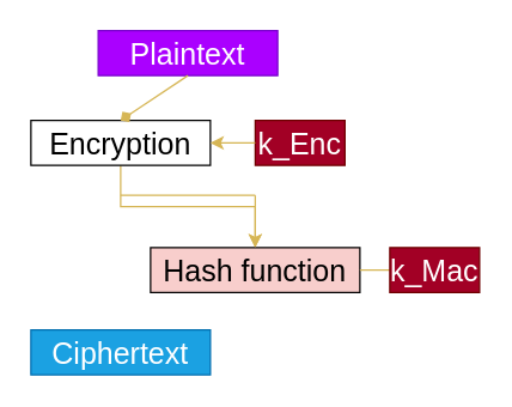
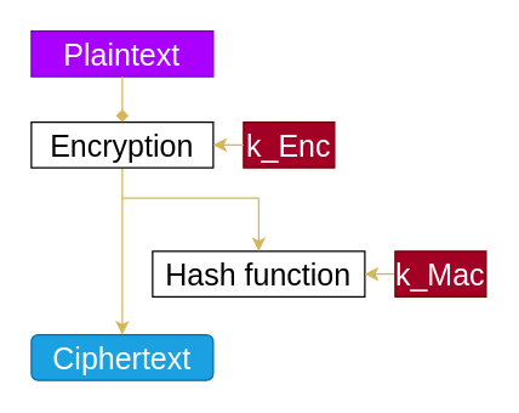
  <mxCell id="0" />
  <mxCell id="1" parent="0" />
- <mxCell id="2" value="&lt;font style=&quot;font-size: 20px&quot;&gt;Ciphertext&lt;/font&gt;" style="rounded=0;whiteSpace=wrap;html=1;fillColor=#1ba1e2;strokeColor=#006EAF;fontColor=#ffffff;" vertex="1" parent="1"><mxGeometry x="20" y="220" width="120" height="30" as="geometry" /></mxCell>
- <mxCell id="3" style="edgeStyle=orthogonalEdgeStyle;rounded=0;orthogonalLoop=1;jettySize=auto;html=1;exitX=0.5;exitY=1;exitDx=0;exitDy=0;fillColor=#fff2cc;strokeColor=#d6b656;" edge="1" parent="1" source="4" target="9"><mxGeometry relative="1" as="geometry" /></mxCell>
+ <mxCell id="2" value="&lt;font style=&quot;font-size: 20px&quot;&gt;Ciphertext&lt;/font&gt;" style="whiteSpace=wrap;html=1;fillColor=#1ba1e2;strokeColor=#006EAF;fontColor=#ffffff;rounded=1;" vertex="1" parent="1"><mxGeometry x="20" y="220" width="120" height="30" as="geometry" /></mxCell>
+ <mxCell id="3" style="edgeStyle=orthogonalEdgeStyle;rounded=0;orthogonalLoop=1;jettySize=auto;html=1;exitX=0.5;exitY=1;exitDx=0;exitDy=0;fillColor=#fff2cc;strokeColor=#d6b656;" edge="1" parent="1" source="4" target="2"><mxGeometry relative="1" as="geometry" /></mxCell>
  <mxCell id="4" value="&lt;font style=&quot;font-size: 20px&quot;&gt;Encryption&lt;/font&gt;" style="rounded=0;whiteSpace=wrap;html=1;" vertex="1" parent="1"><mxGeometry x="20" y="80" width="120" height="30" as="geometry" /></mxCell>
- <mxCell id="5" value="&lt;font style=&quot;font-size: 20px&quot;&gt;Plaintext&lt;/font&gt;" style="rounded=0;whiteSpace=wrap;html=1;fillColor=#aa00ff;strokeColor=#7700CC;fontColor=#ffffff;" vertex="1" parent="1"><mxGeometry x="65" y="20" width="120" height="30" as="geometry" /></mxCell>
+ <mxCell id="5" value="&lt;font style=&quot;font-size: 20px&quot;&gt;Plaintext&lt;/font&gt;" style="rounded=0;whiteSpace=wrap;html=1;fillColor=#aa00ff;strokeColor=#7700CC;fontColor=#ffffff;" vertex="1" parent="1"><mxGeometry x="20" y="20" width="120" height="30" as="geometry" /></mxCell>
  <mxCell id="6" value="" style="endArrow=diamond;html=1;exitX=0.5;exitY=1;exitDx=0;exitDy=0;entryX=0.5;entryY=0;entryDx=0;entryDy=0;strokeWidth=1;fillColor=#fff2cc;strokeColor=#d6b656;" edge="1" parent="1" source="5" target="4"><mxGeometry width="50" height="50" relative="1" as="geometry"><mxPoint x="20" y="270" as="sourcePoint" /><mxPoint x="70" y="220" as="targetPoint" /></mxGeometry></mxCell>
- <mxCell id="7" value="&lt;font style=&quot;font-size: 20px&quot;&gt;k_Enc&lt;/font&gt;" style="rounded=0;whiteSpace=wrap;html=1;fillColor=#a20025;strokeColor=#6F0000;fontColor=#ffffff;" vertex="1" parent="1"><mxGeometry x="170" y="80" width="60" height="30" as="geometry" /></mxCell>
+ <mxCell id="7" value="&lt;font style=&quot;font-size: 20px&quot;&gt;k_Enc&lt;/font&gt;" style="rounded=0;whiteSpace=wrap;html=1;fillColor=#a20025;strokeColor=#6F0000;fontColor=#ffffff;" vertex="1" parent="1"><mxGeometry x="160" y="80" width="60" height="30" as="geometry" /></mxCell>
  <mxCell id="8" value="" style="endArrow=classic;html=1;exitX=0;exitY=0.5;exitDx=0;exitDy=0;fillColor=#fff2cc;strokeColor=#d6b656;" edge="1" parent="1" source="7"><mxGeometry width="50" height="50" relative="1" as="geometry"><mxPoint x="90" y="60" as="sourcePoint" /><mxPoint x="140" y="95" as="targetPoint" /></mxGeometry></mxCell>
- <mxCell id="9" value="&lt;font style=&quot;font-size: 20px&quot;&gt;Hash function&lt;/font&gt;" style="rounded=0;whiteSpace=wrap;html=1;fillColor=#f8cecc;" vertex="1" parent="1"><mxGeometry x="100" y="165" width="140" height="30" as="geometry" /></mxCell>
- <mxCell id="10" style="edgeStyle=orthogonalEdgeStyle;rounded=0;orthogonalLoop=1;jettySize=auto;html=1;exitX=0;exitY=0.5;exitDx=0;exitDy=0;entryX=1;entryY=0.5;entryDx=0;entryDy=0;fillColor=#fff2cc;strokeColor=#d6b656;endArrow=none;" edge="1" parent="1" source="11" target="9"><mxGeometry relative="1" as="geometry" /></mxCell>
+ <mxCell id="9" value="&lt;font style=&quot;font-size: 20px&quot;&gt;Hash function&lt;/font&gt;" style="rounded=0;whiteSpace=wrap;html=1;" vertex="1" parent="1"><mxGeometry x="100" y="165" width="140" height="30" as="geometry" /></mxCell>
+ <mxCell id="10" style="edgeStyle=orthogonalEdgeStyle;rounded=0;orthogonalLoop=1;jettySize=auto;html=1;exitX=0;exitY=0.5;exitDx=0;exitDy=0;entryX=1;entryY=0.5;entryDx=0;entryDy=0;fillColor=#fff2cc;strokeColor=#d6b656;" edge="1" parent="1" source="11" target="9"><mxGeometry relative="1" as="geometry" /></mxCell>
  <mxCell id="11" value="&lt;font style=&quot;font-size: 20px&quot;&gt;k_Mac&lt;/font&gt;" style="rounded=0;whiteSpace=wrap;html=1;fillColor=#a20025;strokeColor=#6F0000;fontColor=#ffffff;" vertex="1" parent="1"><mxGeometry x="260" y="165" width="60" height="30" as="geometry" /></mxCell>
  <mxCell id="12" value="" style="endArrow=classic;html=1;entryX=0.5;entryY=0;entryDx=0;entryDy=0;fillColor=#fff2cc;strokeColor=#d6b656;" edge="1" parent="1" target="9"><mxGeometry width="50" height="50" relative="1" as="geometry"><mxPoint x="170" y="130" as="sourcePoint" /><mxPoint x="180" y="130" as="targetPoint" /></mxGeometry></mxCell>
  <mxCell id="13" value="" style="endArrow=none;html=1;fillColor=#fff2cc;strokeColor=#d6b656;" edge="1" parent="1"><mxGeometry width="50" height="50" relative="1" as="geometry"><mxPoint x="80" y="130" as="sourcePoint" /><mxPoint x="170" y="130" as="targetPoint" /></mxGeometry></mxCell>
